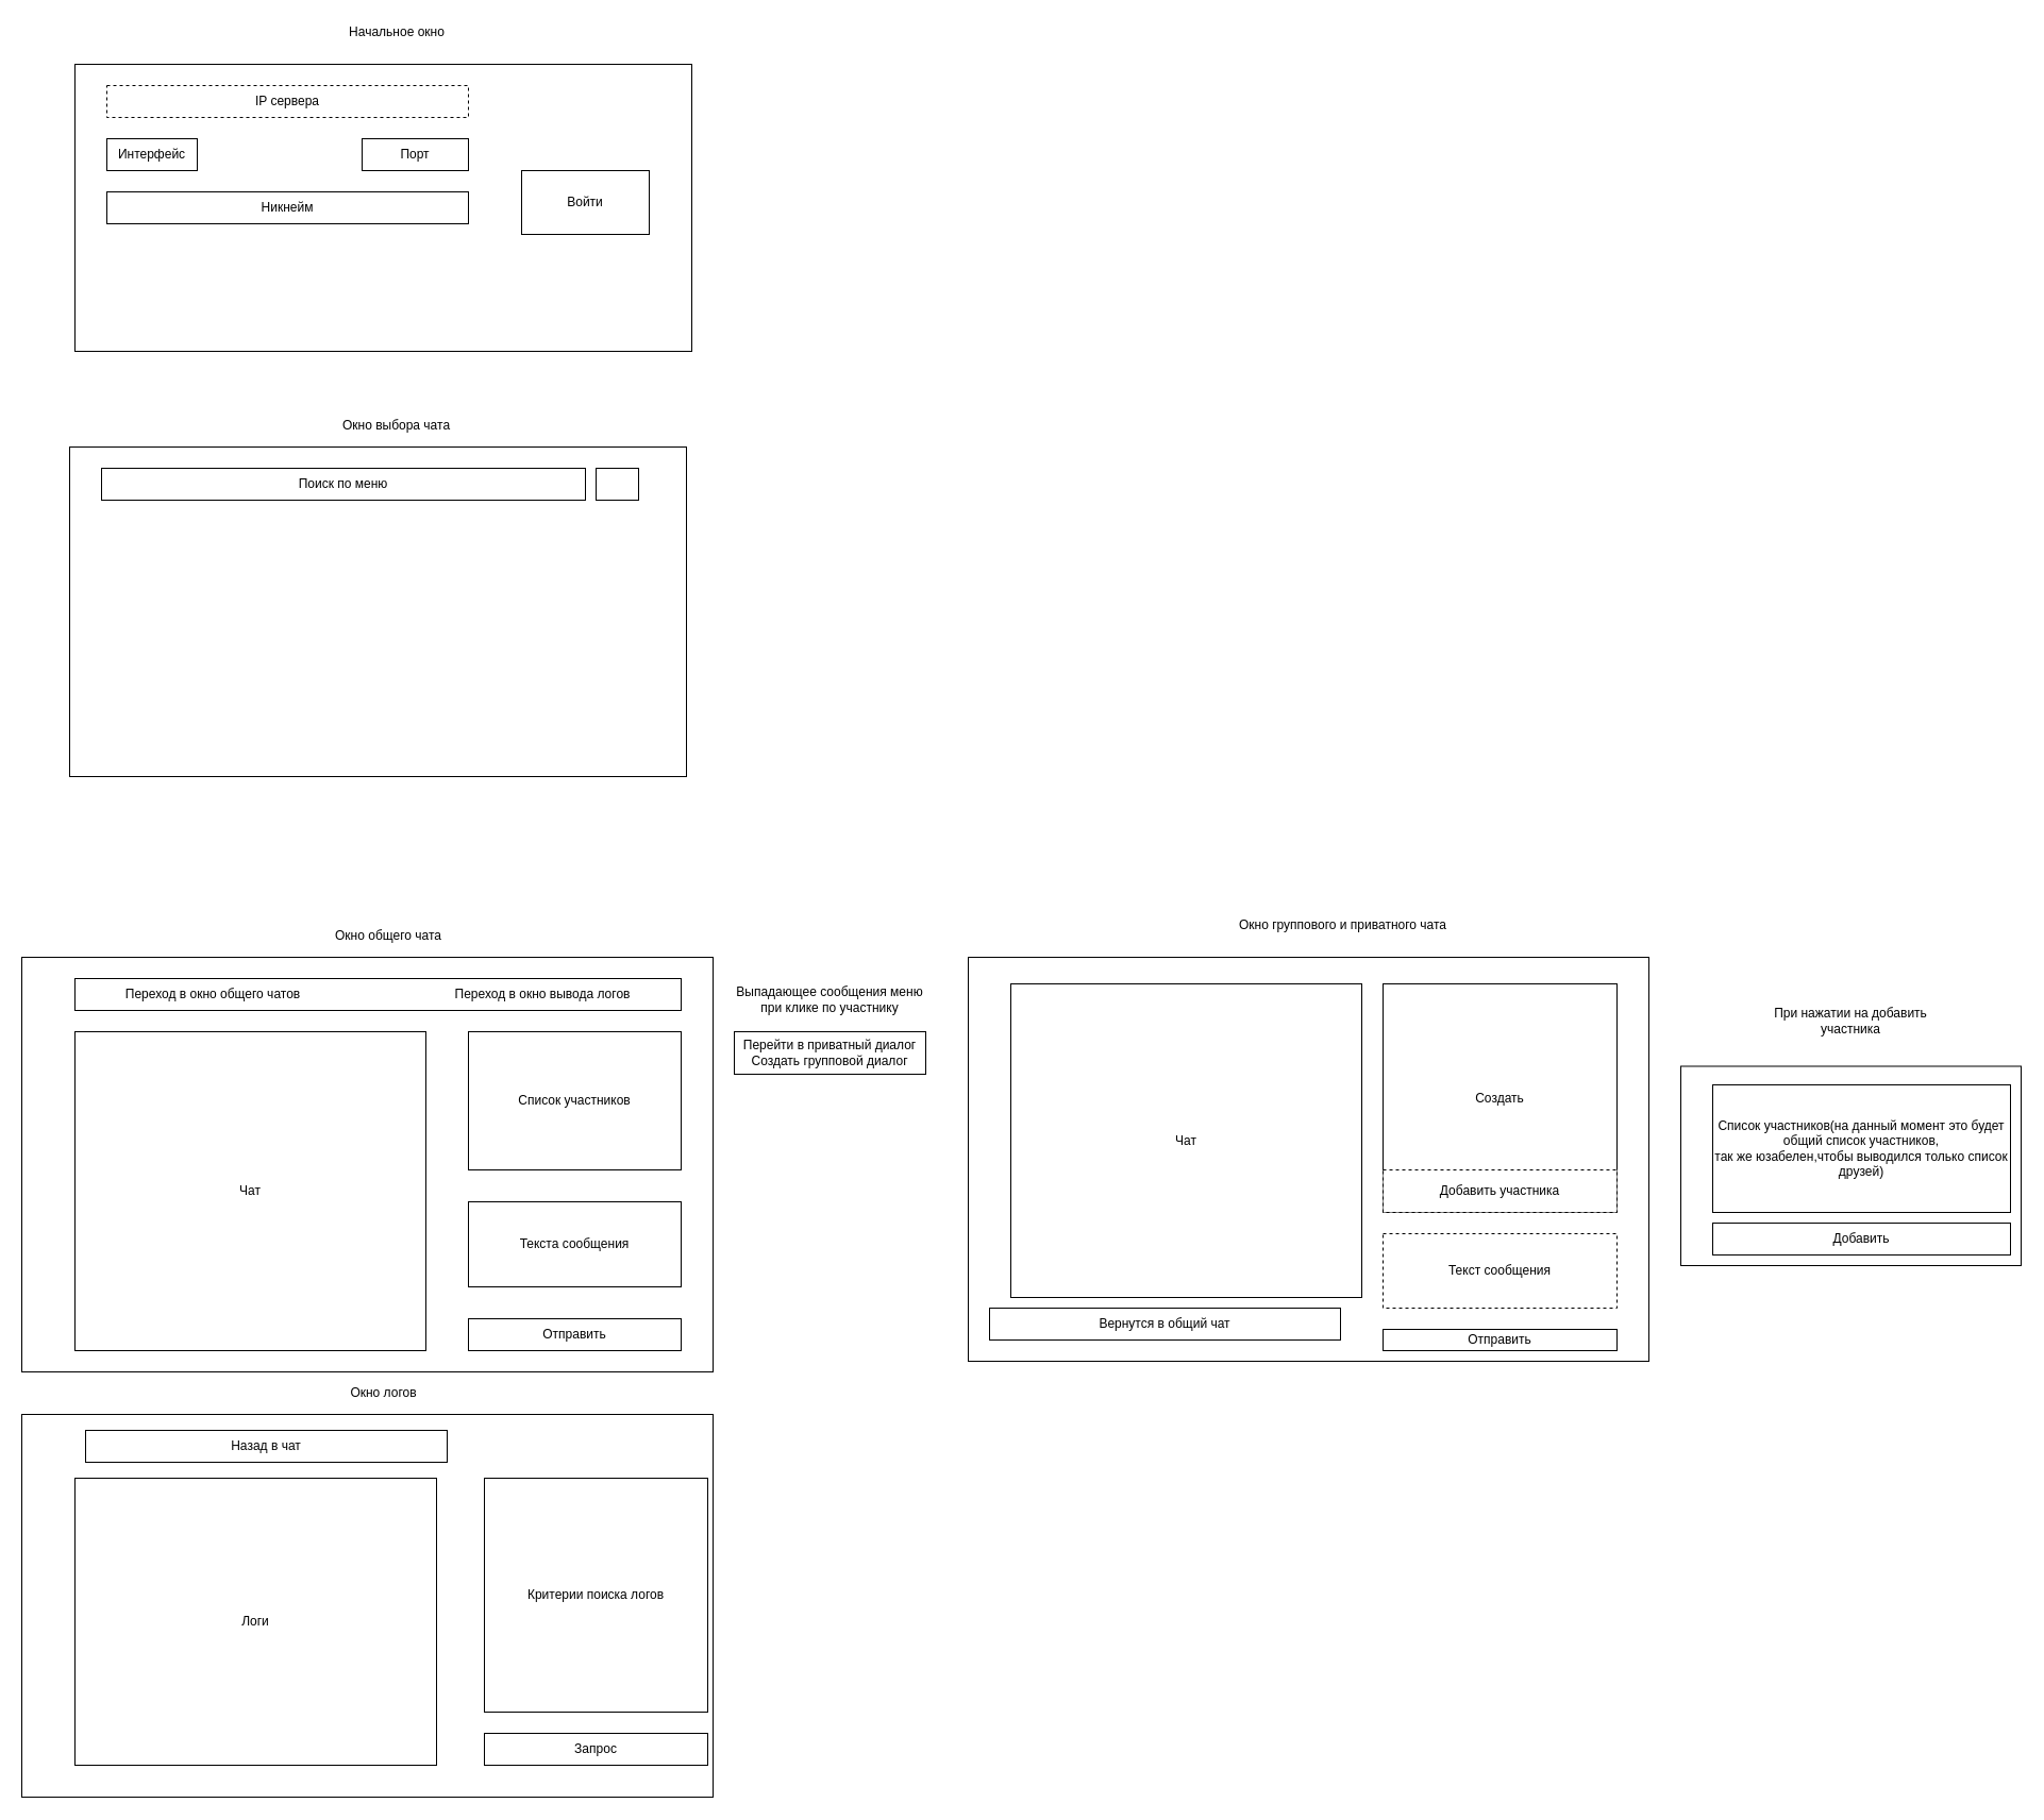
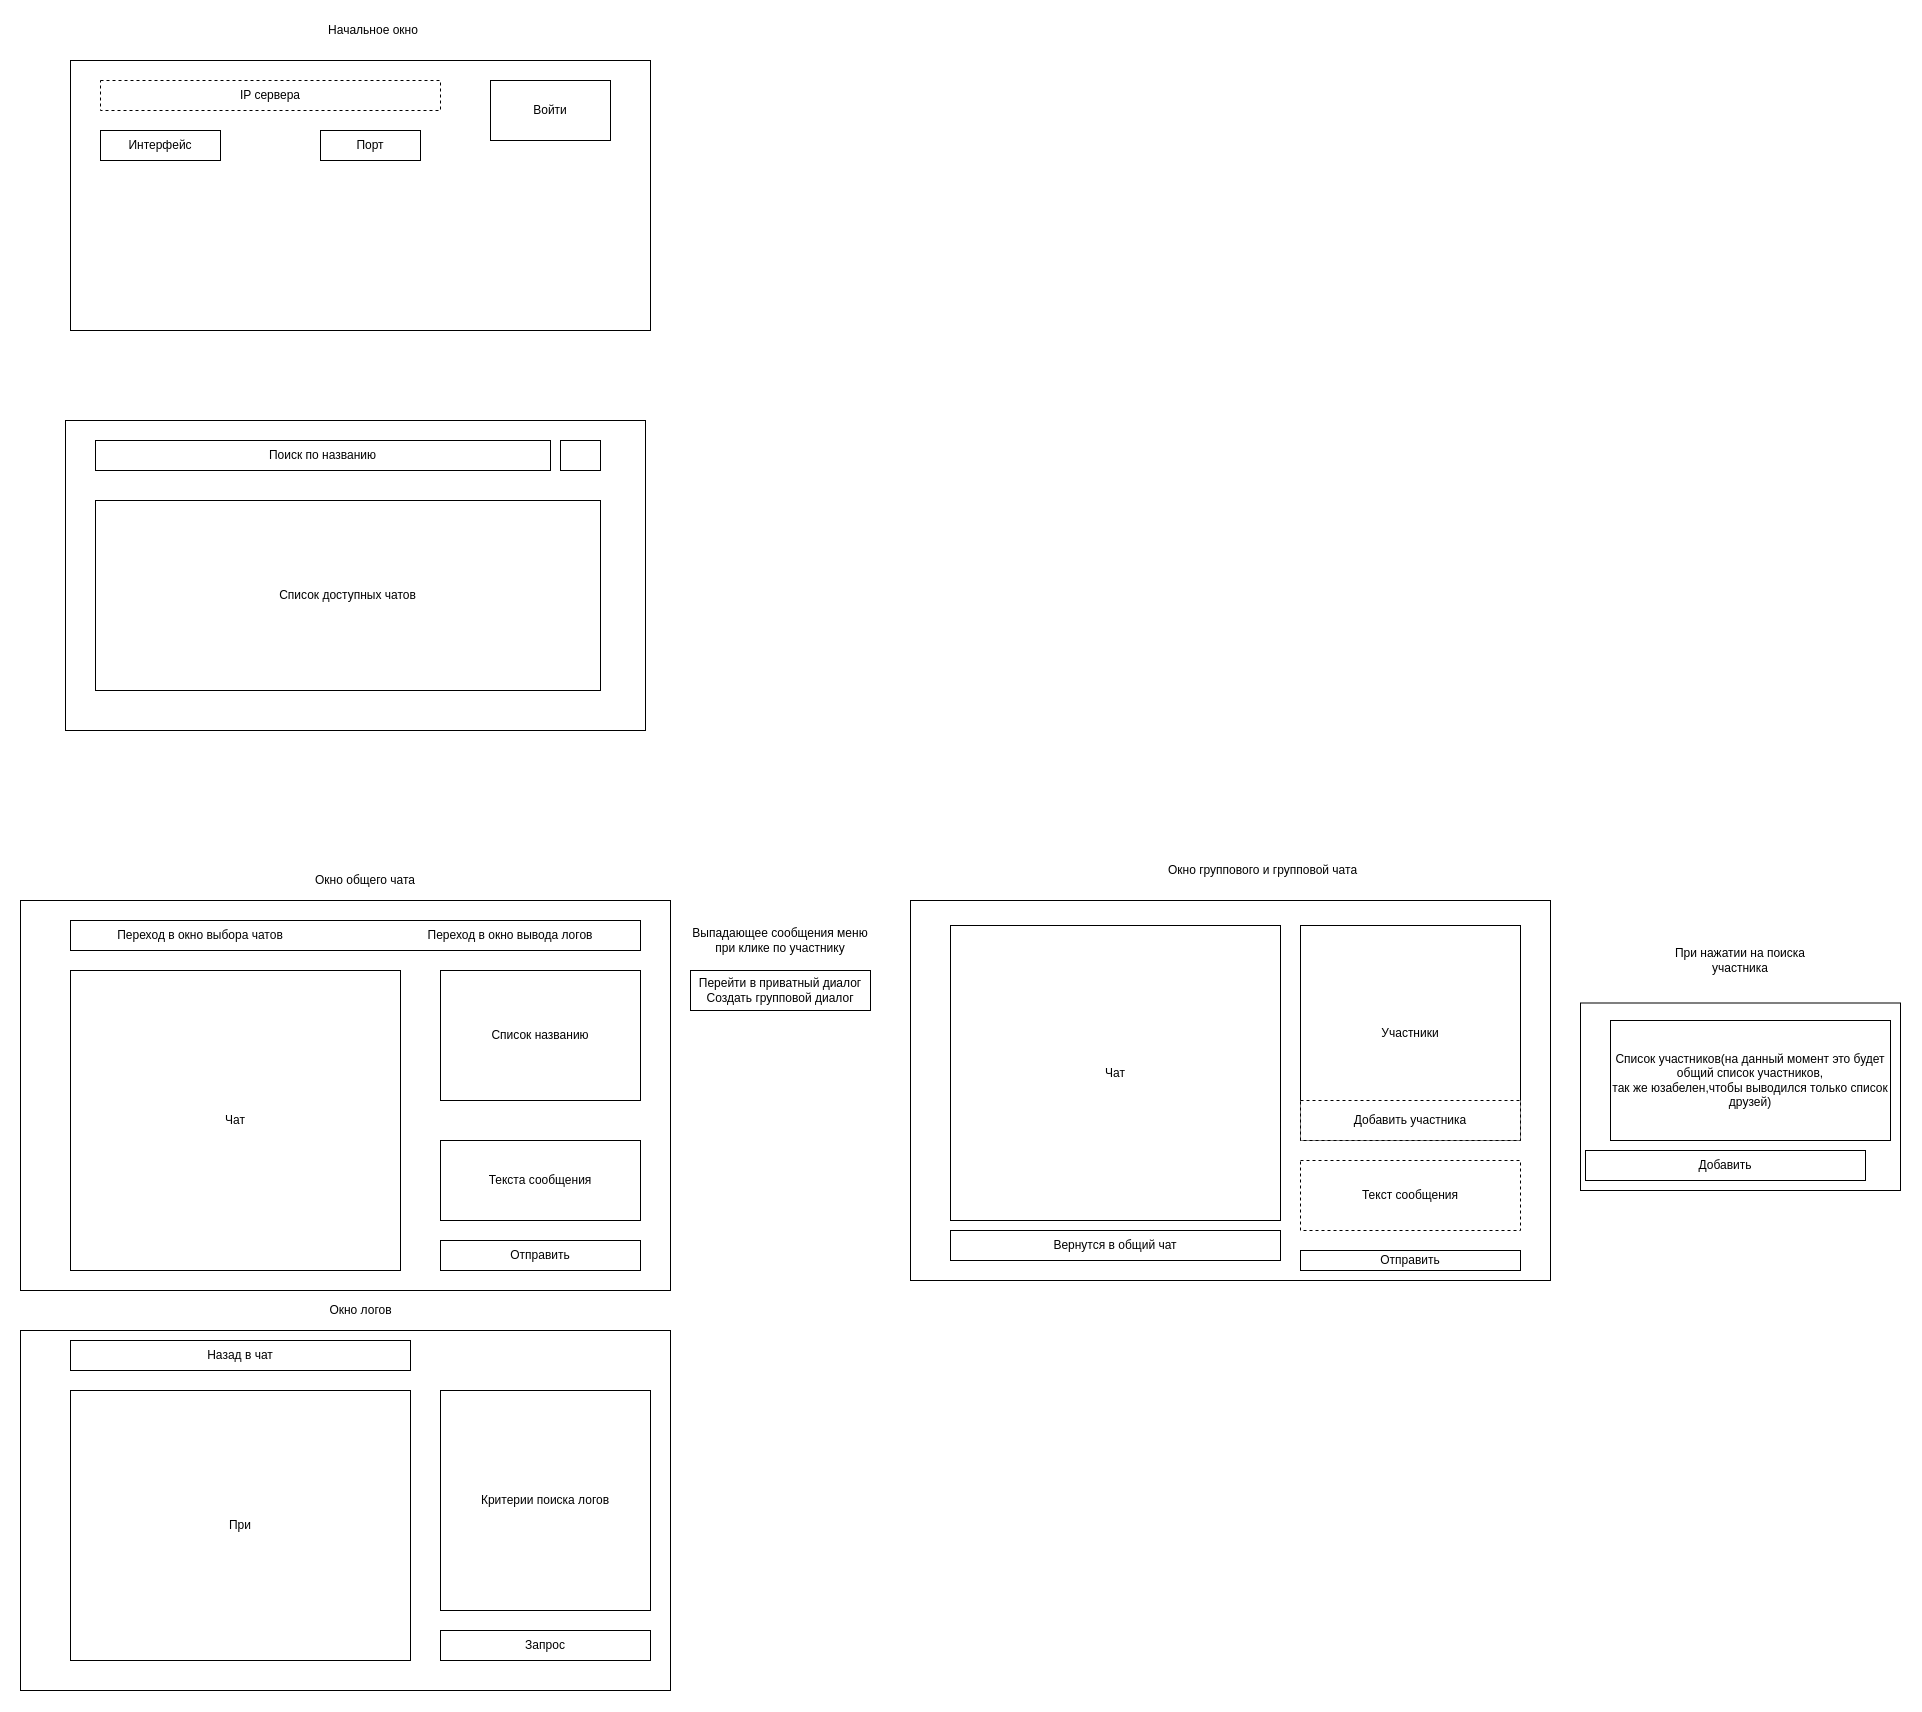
  <mxCell id="0" />
  <mxCell id="1" parent="0" />
  <mxCell id="2" value="" style="rounded=0;whiteSpace=wrap;html=1;" vertex="1" parent="1"><mxGeometry x="20" width="650" height="390" as="geometry" y="900" /></mxCell>
  <mxCell id="3" value="Чат" style="rounded=0;whiteSpace=wrap;html=1;" vertex="1" parent="1"><mxGeometry x="70" y="970" width="330" height="300" as="geometry" /></mxCell>
- <mxCell id="4" value="Список участников" style="rounded=0;whiteSpace=wrap;html=1;" vertex="1" parent="1"><mxGeometry x="440" y="970" width="200" height="130" as="geometry" /></mxCell>
- <mxCell id="5" value="Текста сообщения" style="rounded=0;whiteSpace=wrap;html=1;" vertex="1" parent="1"><mxGeometry x="440" y="1130" width="200" height="80" as="geometry" /></mxCell>
+ <mxCell id="4" value="Список названию" style="rounded=0;whiteSpace=wrap;html=1;" vertex="1" parent="1"><mxGeometry x="440" y="970" width="200" height="130" as="geometry" /></mxCell>
+ <mxCell id="5" value="Текста сообщения" style="rounded=0;whiteSpace=wrap;html=1;" vertex="1" parent="1"><mxGeometry x="440" y="1140" width="200" height="80" as="geometry" /></mxCell>
  <mxCell id="6" value="Отправить" style="rounded=0;whiteSpace=wrap;html=1;" vertex="1" parent="1"><mxGeometry x="440" y="1240" width="200" height="30" as="geometry" /></mxCell>
  <mxCell id="7" value="Окно общего чата" style="text;html=1;strokeColor=none;fillColor=none;align=center;verticalAlign=middle;whiteSpace=wrap;rounded=0;" vertex="1" parent="1"><mxGeometry x="280" y="870" width="170" height="20" as="geometry" /></mxCell>
  <mxCell id="8" value="" style="rounded=0;whiteSpace=wrap;html=1;" vertex="1" parent="1"><mxGeometry x="70" y="920" width="570" height="30" as="geometry" /></mxCell>
- <mxCell id="9" value="Переход в окно общего чатов" style="text;html=1;strokeColor=none;fillColor=none;align=center;verticalAlign=middle;whiteSpace=wrap;rounded=0;" vertex="1" parent="1"><mxGeometry x="90" y="925" width="220" height="20" as="geometry" /></mxCell>
+ <mxCell id="9" value="Переход в окно выбора чатов" style="text;html=1;strokeColor=none;fillColor=none;align=center;verticalAlign=middle;whiteSpace=wrap;rounded=0;" vertex="1" parent="1"><mxGeometry x="90" y="925" width="220" height="20" as="geometry" /></mxCell>
  <mxCell id="10" value="Переход в окно вывода логов" style="text;html=1;strokeColor=none;fillColor=none;align=center;verticalAlign=middle;whiteSpace=wrap;rounded=0;" vertex="1" parent="1"><mxGeometry x="400" y="925" width="220" height="20" as="geometry" /></mxCell>
  <mxCell id="11" value="" style="rounded=0;whiteSpace=wrap;html=1;" vertex="1" parent="1"><mxGeometry x="20" y="1330" width="650" height="360" as="geometry" /></mxCell>
- <mxCell id="12" value="Логи" style="rounded=0;whiteSpace=wrap;html=1;" vertex="1" parent="1"><mxGeometry x="70" y="1390" width="340" height="270" as="geometry" /></mxCell>
- <mxCell id="13" value="Критерии поиска логов" style="rounded=0;whiteSpace=wrap;html=1;" vertex="1" parent="1"><mxGeometry x="455" y="1390" width="210" height="220" as="geometry" /></mxCell>
- <mxCell id="14" value="Запрос" style="rounded=0;whiteSpace=wrap;html=1;" vertex="1" parent="1"><mxGeometry x="455" y="1630" width="210" height="30" as="geometry" /></mxCell>
- <mxCell id="15" value="Назад в чат" style="rounded=0;whiteSpace=wrap;html=1;" vertex="1" parent="1"><mxGeometry x="80" y="1345" width="340" height="30" as="geometry" /></mxCell>
+ <mxCell id="12" value="При" style="rounded=0;whiteSpace=wrap;html=1;" vertex="1" parent="1"><mxGeometry x="70" y="1390" width="340" height="270" as="geometry" /></mxCell>
+ <mxCell id="13" value="Критерии поиска логов" style="rounded=0;whiteSpace=wrap;html=1;" vertex="1" parent="1"><mxGeometry x="440" y="1390" width="210" height="220" as="geometry" /></mxCell>
+ <mxCell id="14" value="Запрос" style="rounded=0;whiteSpace=wrap;html=1;" vertex="1" parent="1"><mxGeometry x="440" y="1630" width="210" height="30" as="geometry" /></mxCell>
+ <mxCell id="15" value="Назад в чат" style="rounded=0;whiteSpace=wrap;html=1;" vertex="1" parent="1"><mxGeometry x="70" y="1340" width="340" height="30" as="geometry" /></mxCell>
  <mxCell id="16" value="" style="rounded=0;whiteSpace=wrap;html=1;" vertex="1" parent="1"><mxGeometry x="70" y="60" width="580" height="270" as="geometry" /></mxCell>
  <mxCell id="17" value="Окно логов" style="text;html=1;strokeColor=none;fillColor=none;align=center;verticalAlign=middle;whiteSpace=wrap;rounded=0;" vertex="1" parent="1"><mxGeometry x="317.5" y="1300" width="85" height="20" as="geometry" /></mxCell>
  <mxCell id="18" value="IP сервера" style="rounded=0;whiteSpace=wrap;html=1;dashed=1;" vertex="1" parent="1"><mxGeometry x="100" y="80" width="340" height="30" as="geometry" /></mxCell>
- <mxCell id="19" value="Порт" style="rounded=0;whiteSpace=wrap;html=1;" vertex="1" parent="1"><mxGeometry x="340" y="130" width="100" height="30" as="geometry" /></mxCell>
- <mxCell id="20" value="Никнейм" style="rounded=0;whiteSpace=wrap;html=1;" vertex="1" parent="1"><mxGeometry x="100" y="180" width="340" height="30" as="geometry" /></mxCell>
- <mxCell id="21" value="Войти" style="rounded=0;whiteSpace=wrap;html=1;" vertex="1" parent="1"><mxGeometry x="490" y="160" width="120" height="60" as="geometry" /></mxCell>
- <mxCell id="22" value="Интерфейс" style="rounded=0;whiteSpace=wrap;html=1;" vertex="1" parent="1"><mxGeometry x="100" y="130" width="85" height="30" as="geometry" /></mxCell>
+ <mxCell id="19" value="Порт" style="rounded=0;whiteSpace=wrap;html=1;" vertex="1" parent="1"><mxGeometry x="320" y="130" width="100" height="30" as="geometry" /></mxCell>
+ <mxCell id="21" value="Войти" style="rounded=0;whiteSpace=wrap;html=1;" vertex="1" parent="1"><mxGeometry x="490" y="80" width="120" height="60" as="geometry" /></mxCell>
+ <mxCell id="22" value="Интерфейс" style="rounded=0;whiteSpace=wrap;html=1;" vertex="1" parent="1"><mxGeometry x="100" y="130" width="120" height="30" as="geometry" /></mxCell>
  <mxCell id="23" value="" style="rounded=0;whiteSpace=wrap;html=1;" vertex="1" parent="1"><mxGeometry x="65" y="420" width="580" height="310" as="geometry" /></mxCell>
  <mxCell id="24" value="Начальное окно" style="text;html=1;strokeColor=none;fillColor=none;align=center;verticalAlign=middle;whiteSpace=wrap;rounded=0;" vertex="1" parent="1"><mxGeometry x="317.5" y="20" width="110" height="20" as="geometry" /></mxCell>
- <mxCell id="25" value="Окно выбора чата" style="text;html=1;strokeColor=none;fillColor=none;align=center;verticalAlign=middle;whiteSpace=wrap;rounded=0;" vertex="1" parent="1"><mxGeometry x="320" y="390" width="105" height="20" as="geometry" /></mxCell>
- <mxCell id="27" value="Поиск по меню" style="rounded=0;whiteSpace=wrap;html=1;" vertex="1" parent="1"><mxGeometry x="95" y="440" width="455" height="30" as="geometry" /></mxCell>
+ <mxCell id="26" value="Список доступных чатов" style="rounded=0;whiteSpace=wrap;html=1;" vertex="1" parent="1"><mxGeometry x="95" y="500" width="505" height="190" as="geometry" /></mxCell>
+ <mxCell id="27" value="Поиск по названию" style="rounded=0;whiteSpace=wrap;html=1;" vertex="1" parent="1"><mxGeometry x="95" y="440" width="455" height="30" as="geometry" /></mxCell>
  <mxCell id="28" value="" style="rounded=0;whiteSpace=wrap;html=1;" vertex="1" parent="1"><mxGeometry x="560" y="440" width="40" height="30" as="geometry" /></mxCell>
  <mxCell id="29" value="Перейти в приватный диалог&lt;br&gt;Создать групповой диалог" style="rounded=0;whiteSpace=wrap;html=1;" vertex="1" parent="1"><mxGeometry x="690" y="970" width="180" height="40" as="geometry" /></mxCell>
  <mxCell id="30" value="Выпадающее сообщения меню при клике по участнику" style="text;html=1;strokeColor=none;fillColor=none;align=center;verticalAlign=middle;whiteSpace=wrap;rounded=0;" vertex="1" parent="1"><mxGeometry x="690" y="930" width="180" height="20" as="geometry" /></mxCell>
  <mxCell id="31" value="" style="rounded=0;whiteSpace=wrap;html=1;" vertex="1" parent="1"><mxGeometry x="910" width="640" height="380" as="geometry" y="900" /></mxCell>
  <mxCell id="32" value="Чат" style="rounded=0;whiteSpace=wrap;html=1;" vertex="1" parent="1"><mxGeometry x="950" y="925" width="330" height="295" as="geometry" /></mxCell>
- <mxCell id="33" value="Создать" style="rounded=0;whiteSpace=wrap;html=1;" vertex="1" parent="1"><mxGeometry x="1300" y="925" width="220" height="215" as="geometry" /></mxCell>
+ <mxCell id="33" value="Участники" style="rounded=0;whiteSpace=wrap;html=1;" vertex="1" parent="1"><mxGeometry x="1300" y="925" width="220" height="215" as="geometry" /></mxCell>
  <mxCell id="34" value="Добавить участника" style="rounded=0;whiteSpace=wrap;html=1;dashed=1;" vertex="1" parent="1"><mxGeometry x="1300" y="1100" width="220" height="40" as="geometry" /></mxCell>
- <mxCell id="35" value="Окно группового и приватного чата" style="text;html=1;strokeColor=none;fillColor=none;align=center;verticalAlign=middle;whiteSpace=wrap;rounded=0;" vertex="1" parent="1"><mxGeometry x="1150" y="860" width="225" height="20" as="geometry" /></mxCell>
+ <mxCell id="35" value="Окно группового и групповой чата" style="text;html=1;strokeColor=none;fillColor=none;align=center;verticalAlign=middle;whiteSpace=wrap;rounded=0;" vertex="1" parent="1"><mxGeometry x="1150" y="860" width="225" height="20" as="geometry" /></mxCell>
  <mxCell id="36" value="Текст сообщения" style="rounded=0;whiteSpace=wrap;html=1;dashed=1;" vertex="1" parent="1"><mxGeometry x="1300" y="1160" width="220" height="70" as="geometry" /></mxCell>
  <mxCell id="37" value="Отправить" style="rounded=0;whiteSpace=wrap;html=1;" vertex="1" parent="1"><mxGeometry x="1300" y="1250" width="220" height="20" as="geometry" /></mxCell>
- <mxCell id="38" value="Вернутся в общий чат" style="rounded=0;whiteSpace=wrap;html=1;" vertex="1" parent="1"><mxGeometry x="930" y="1230" width="330" height="30" as="geometry" /></mxCell>
+ <mxCell id="38" value="Вернутся в общий чат" style="rounded=0;whiteSpace=wrap;html=1;" vertex="1" parent="1"><mxGeometry x="950" y="1230" width="330" height="30" as="geometry" /></mxCell>
  <mxCell id="39" value="" style="rounded=0;whiteSpace=wrap;html=1;" vertex="1" parent="1"><mxGeometry x="1580" y="1002.5" width="320" height="187.5" as="geometry" /></mxCell>
- <mxCell id="40" value="При нажатии на добавить участника" style="text;html=1;strokeColor=none;fillColor=none;align=center;verticalAlign=middle;whiteSpace=wrap;rounded=0;" vertex="1" parent="1"><mxGeometry x="1655" y="950" width="170" height="20" as="geometry" /></mxCell>
+ <mxCell id="40" value="При нажатии на поиска участника" style="text;html=1;strokeColor=none;fillColor=none;align=center;verticalAlign=middle;whiteSpace=wrap;rounded=0;" vertex="1" parent="1"><mxGeometry x="1655" y="950" width="170" height="20" as="geometry" /></mxCell>
  <mxCell id="41" value="Список участников(на данный момент это будет общий список участников,&lt;br&gt;так же юзабелен,чтобы выводился только список друзей)" style="rounded=0;whiteSpace=wrap;html=1;" vertex="1" parent="1"><mxGeometry x="1610" y="1020" width="280" height="120" as="geometry" /></mxCell>
- <mxCell id="42" value="Добавить" style="rounded=0;whiteSpace=wrap;html=1;" vertex="1" parent="1"><mxGeometry x="1610" y="1150" width="280" height="30" as="geometry" /></mxCell>
+ <mxCell id="42" value="Добавить" style="rounded=0;whiteSpace=wrap;html=1;" vertex="1" parent="1"><mxGeometry x="1585" y="1150" width="280" height="30" as="geometry" /></mxCell>
